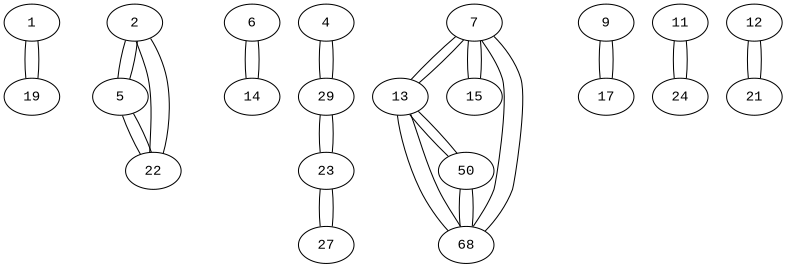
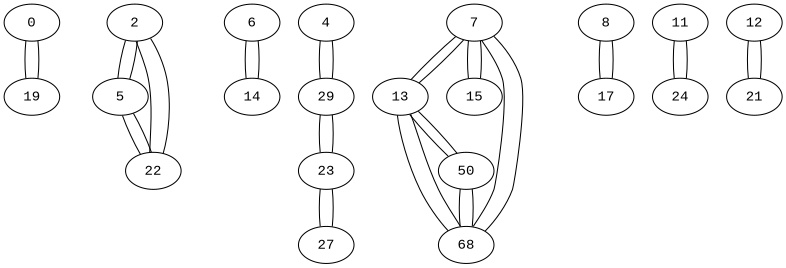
  graph {
    fontname="Liberation Mono"
    node [fontname="Liberation Mono"]
    edge [fontname="Liberation Mono"]
-   0 [label=1]
+   0
    19
    2
    5
    22
    n6 [label=6]
    14
    4
    29
    23
    n11 [label=27]
    7
    13
    15
    n15 [label=68]
    n16 [label=50]
-   8 [label=9]
+   8
    17
    11
    24
    12
    21
    0 -- 19
    19 -- 0
    2 -- 5
    2 -- 22
    5 -- 2
    5 -- 22
    22 -- 2
    22 -- 5
    n6 -- 14
    14 -- n6
    4 -- 29
    29 -- 4
    29 -- 23
    23 -- 29
    23 -- n11
    n11 -- 23
    7 -- 13
    7 -- 15
    7 -- n15
    13 -- 7
    13 -- n15
    13 -- n16
    15 -- 7
    n15 -- 7
    n15 -- 13
    n15 -- n16
    n16 -- 13
    n16 -- n15
    8 -- 17
    17 -- 8
    11 -- 24
    24 -- 11
    12 -- 21
    21 -- 12
  }
